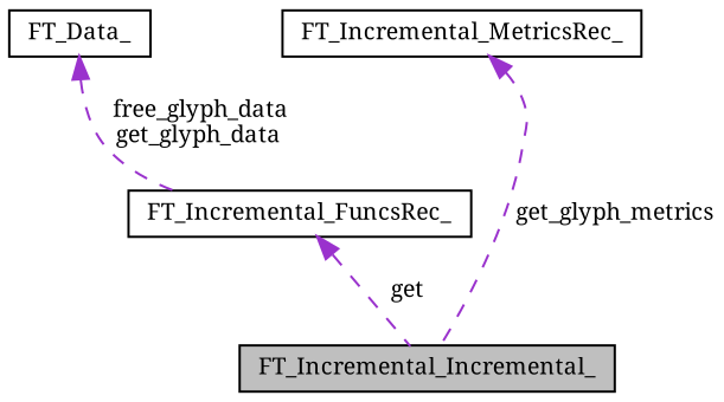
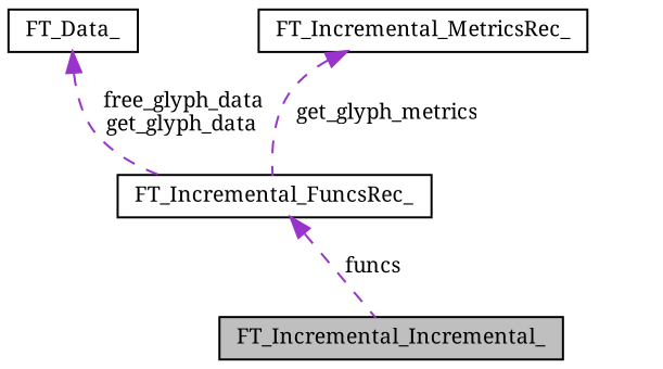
  digraph {
    fontname="Noto Serif"
    node [color=black fillcolor=white fontname="Noto Serif" fontsize=10 shape=record style=filled]
    edge [color=darkorchid3 dir=back fontname="Noto Serif" fontsize=10 labelfontname=Helvetica labelfontsize=10 style=dashed]
    n1 [fillcolor=grey75 fontcolor=black height=0.2 label=FT_Incremental_Incremental_ width=0.4]
    n2 [height=0.2 label=FT_Incremental_FuncsRec_ width=0.4]
    n3 [height=0.2 label=FT_Data_ width=0.4]
    n4 [height=0.2 label=FT_Incremental_MetricsRec_ width=0.4]
-   n2 -> n1 [label=" get"]
+   n2 -> n1 [label=" funcs"]
    n3 -> n2 [label=" free_glyph_data\nget_glyph_data"]
-   n4 -> n1 [label=" get_glyph_metrics"]
+   n4 -> n2 [label=" get_glyph_metrics"]
  }
